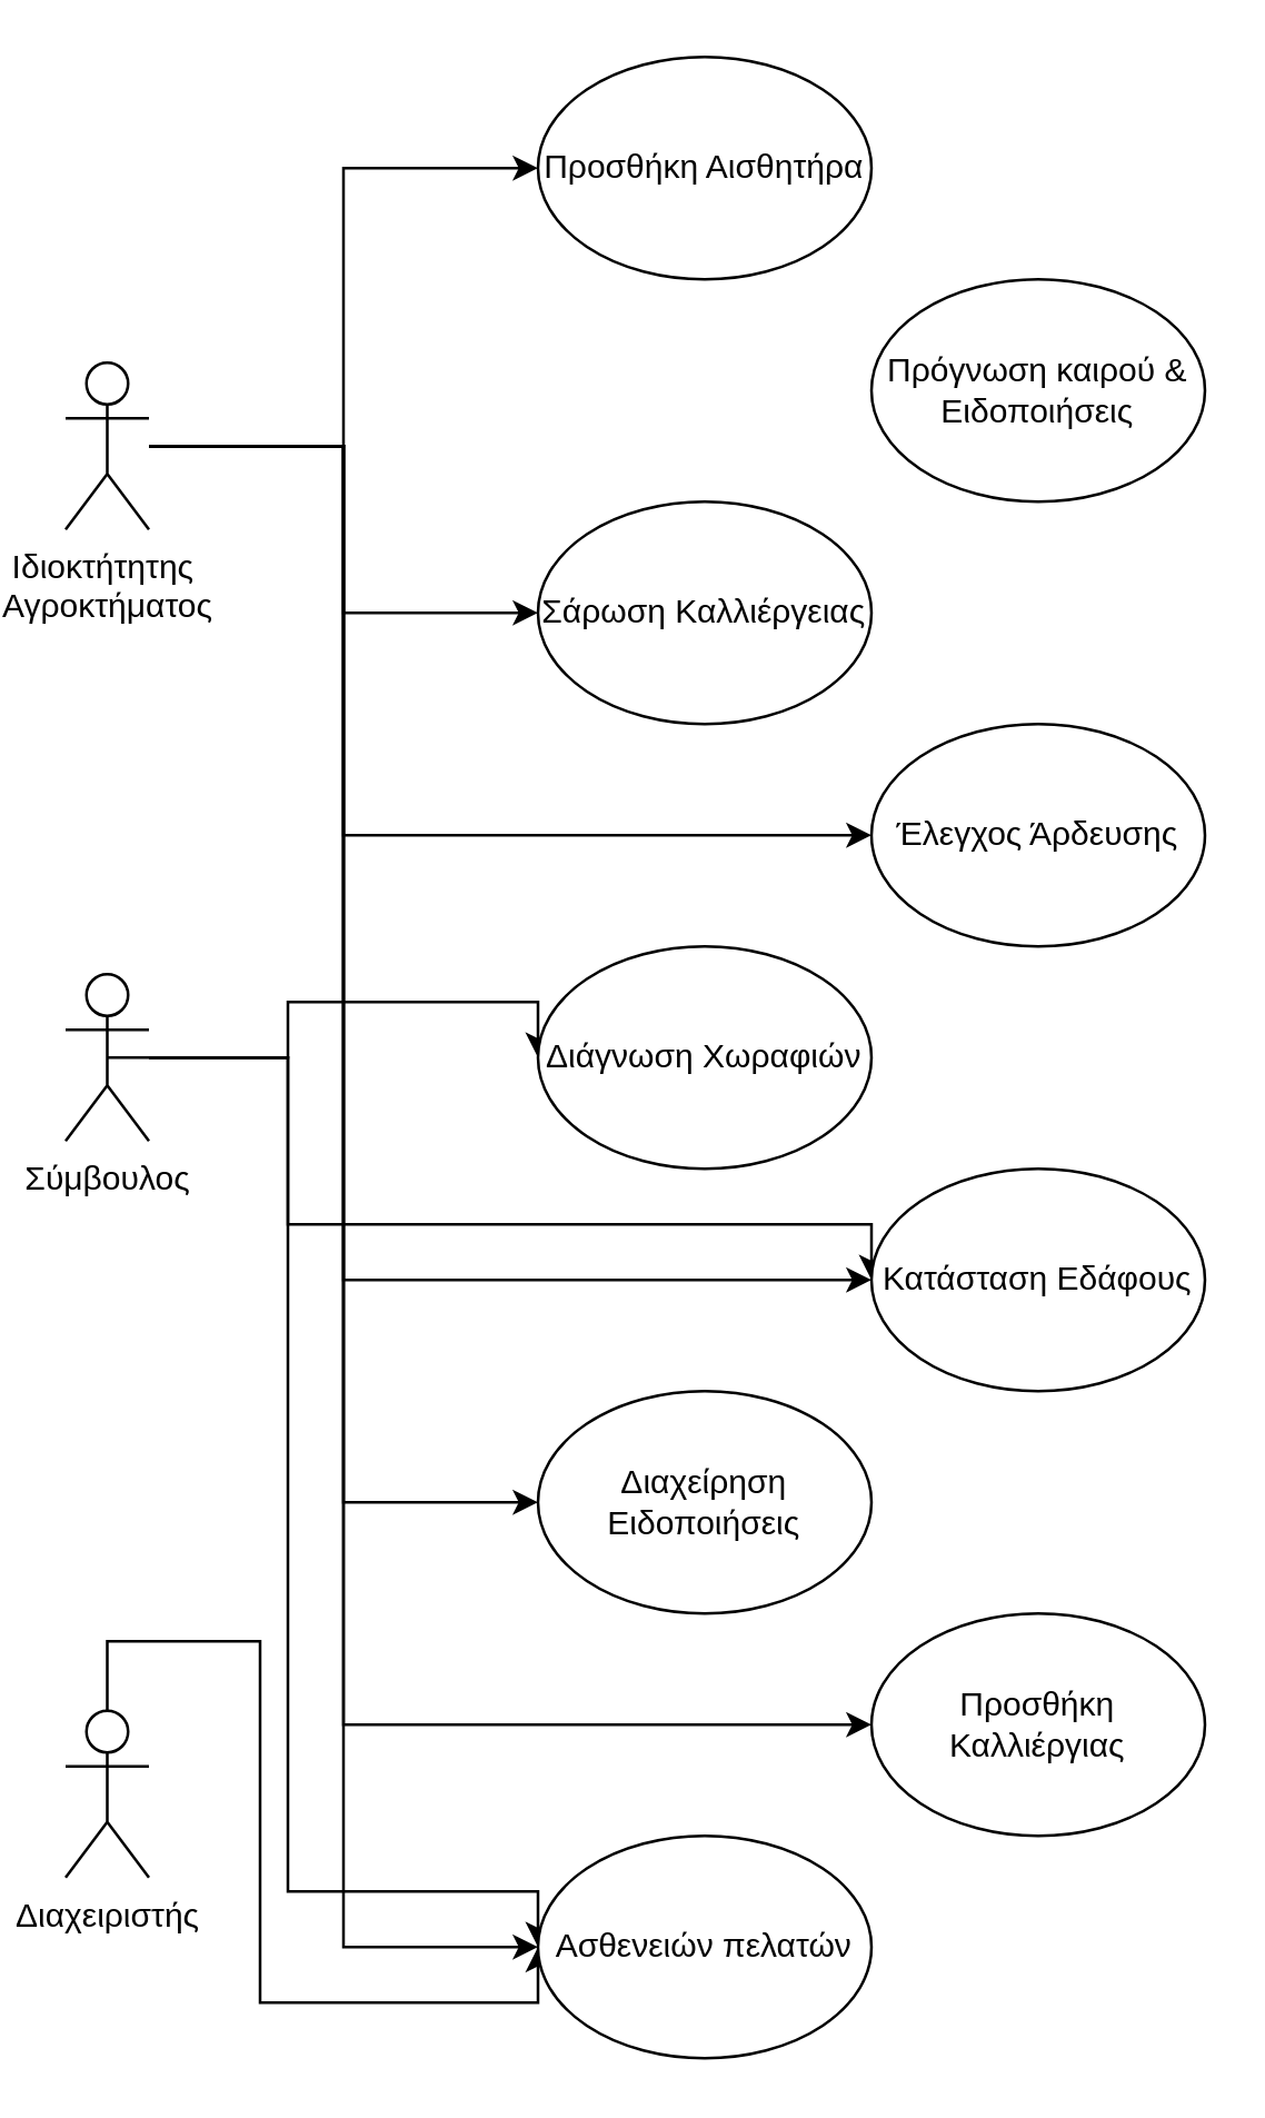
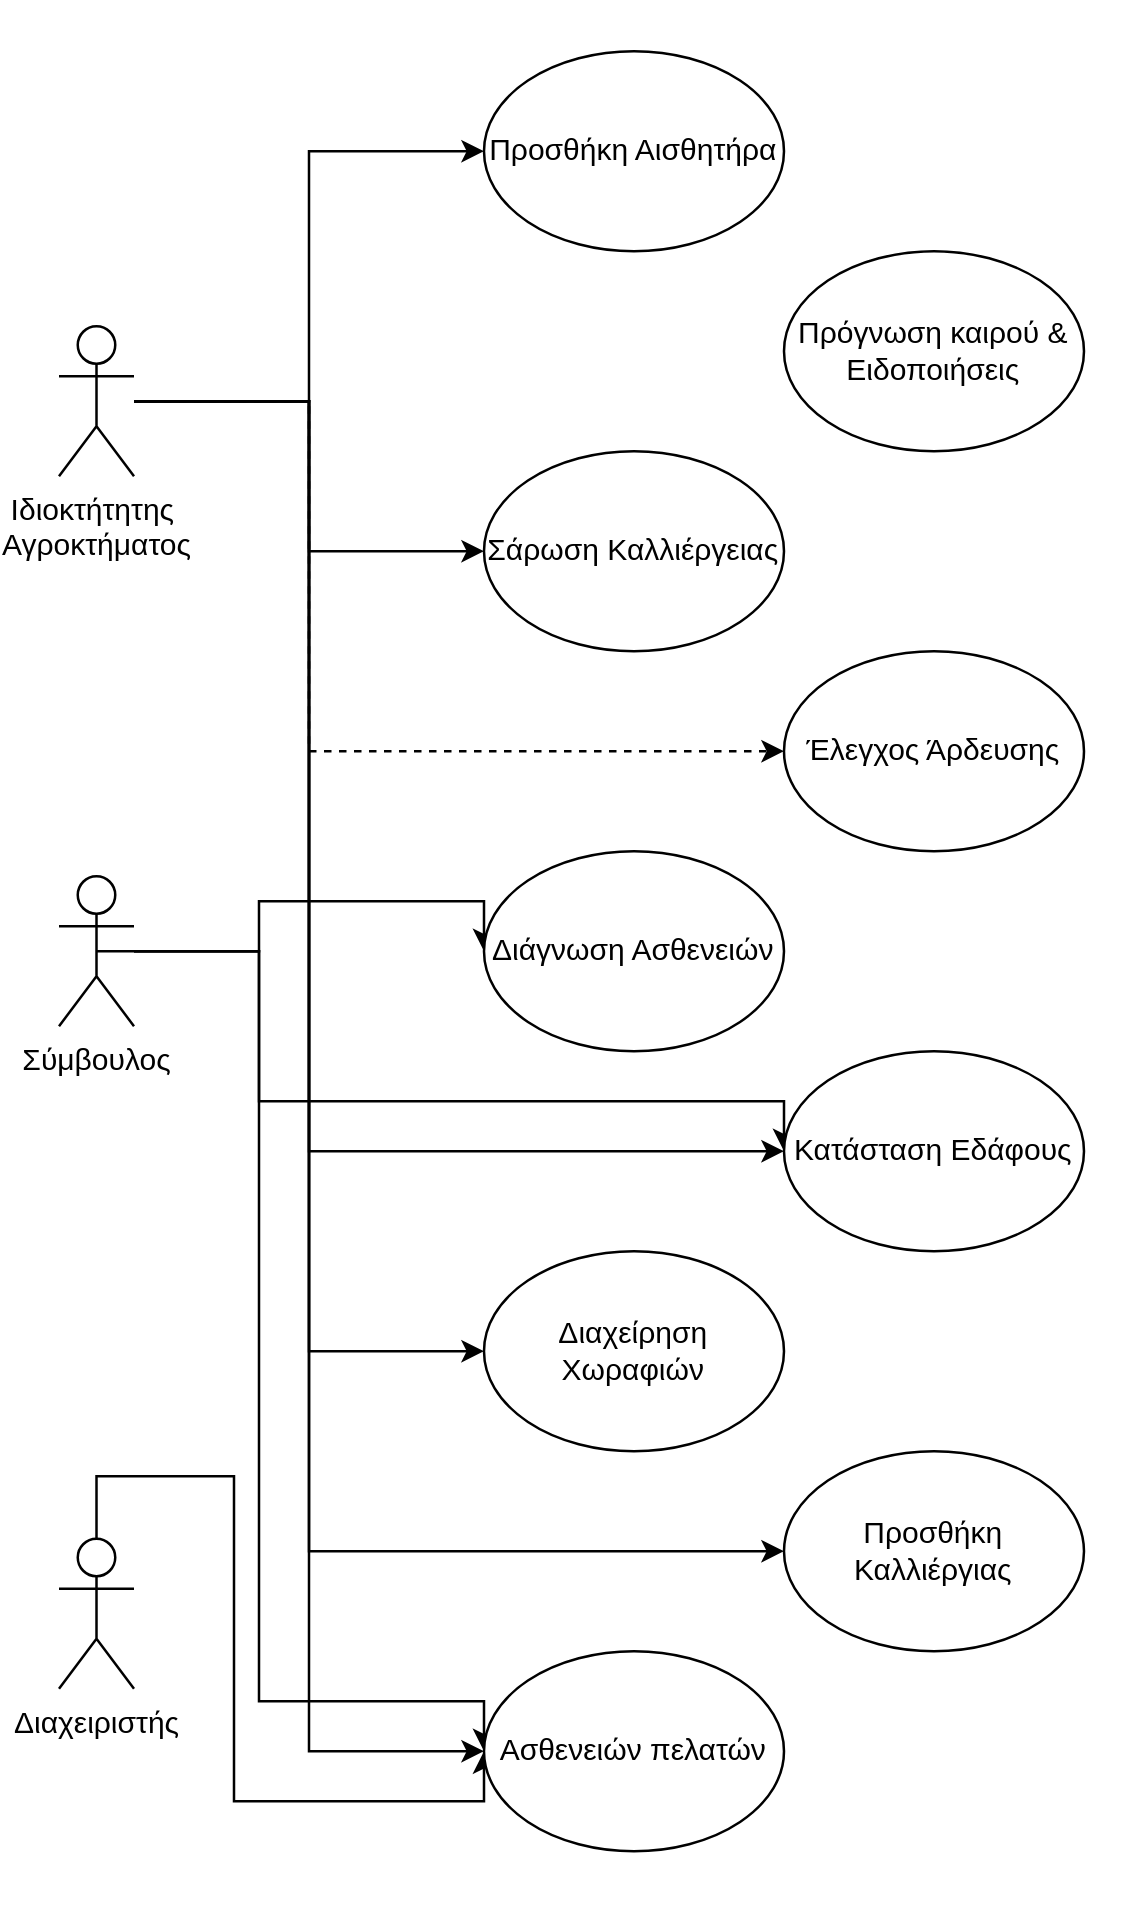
  <mxCell id="0" />
  <mxCell id="1" parent="0" />
  <mxCell id="2" style="edgeStyle=orthogonalEdgeStyle;rounded=0;orthogonalLoop=1;jettySize=auto;html=1;entryX=0;entryY=0.5;entryDx=0;entryDy=0;" edge="1" parent="1" source="9" target="23"><mxGeometry relative="1" as="geometry" /></mxCell>
  <mxCell id="3" style="edgeStyle=orthogonalEdgeStyle;rounded=0;orthogonalLoop=1;jettySize=auto;html=1;" edge="1" parent="1" source="9" target="17"><mxGeometry relative="1" as="geometry" /></mxCell>
- <mxCell id="4" style="edgeStyle=orthogonalEdgeStyle;rounded=0;orthogonalLoop=1;jettySize=auto;html=1;entryX=0;entryY=0.5;entryDx=0;entryDy=0;" edge="1" parent="1" source="9" target="19"><mxGeometry relative="1" as="geometry"><Array as="points"><mxPoint x="120" y="160" /><mxPoint x="120" y="300" /></Array></mxGeometry></mxCell>
+ <mxCell id="4" style="edgeStyle=orthogonalEdgeStyle;rounded=0;orthogonalLoop=1;jettySize=auto;html=1;entryX=0;entryY=0.5;entryDx=0;entryDy=0;dashed=1;" edge="1" parent="1" source="9" target="19"><mxGeometry relative="1" as="geometry"><Array as="points"><mxPoint x="120" y="160" /><mxPoint x="120" y="300" /></Array></mxGeometry></mxCell>
  <mxCell id="5" style="edgeStyle=orthogonalEdgeStyle;rounded=0;orthogonalLoop=1;jettySize=auto;html=1;entryX=0;entryY=0.5;entryDx=0;entryDy=0;" edge="1" parent="1" source="9" target="18"><mxGeometry relative="1" as="geometry"><Array as="points"><mxPoint x="120" y="160" /><mxPoint x="120" y="460" /></Array></mxGeometry></mxCell>
  <mxCell id="6" style="edgeStyle=orthogonalEdgeStyle;rounded=0;orthogonalLoop=1;jettySize=auto;html=1;entryX=0;entryY=0.5;entryDx=0;entryDy=0;" edge="1" parent="1" source="9" target="16"><mxGeometry relative="1" as="geometry" /></mxCell>
  <mxCell id="7" style="edgeStyle=orthogonalEdgeStyle;rounded=0;orthogonalLoop=1;jettySize=auto;html=1;entryX=0;entryY=0.5;entryDx=0;entryDy=0;" edge="1" parent="1" source="9" target="21"><mxGeometry relative="1" as="geometry"><Array as="points"><mxPoint x="120" y="160" /><mxPoint x="120" y="620" /></Array></mxGeometry></mxCell>
  <mxCell id="8" style="edgeStyle=orthogonalEdgeStyle;rounded=0;orthogonalLoop=1;jettySize=auto;html=1;entryX=0;entryY=0.5;entryDx=0;entryDy=0;" edge="1" parent="1" source="9" target="22"><mxGeometry relative="1" as="geometry" /></mxCell>
  <mxCell id="9" value="Ιδιοκτήτητης&amp;nbsp;&lt;div&gt;Αγροκτήματος&lt;/div&gt;" style="shape=umlActor;verticalLabelPosition=bottom;verticalAlign=top;html=1;outlineConnect=0;" vertex="1" parent="1"><mxGeometry x="20" y="130" width="30" height="60" as="geometry" /></mxCell>
  <mxCell id="10" style="edgeStyle=orthogonalEdgeStyle;rounded=0;orthogonalLoop=1;jettySize=auto;html=1;entryX=0;entryY=0.5;entryDx=0;entryDy=0;" edge="1" parent="1" source="11" target="22"><mxGeometry relative="1" as="geometry"><Array as="points"><mxPoint x="90" y="590" /><mxPoint x="90" y="720" /><mxPoint x="190" y="720" /></Array></mxGeometry></mxCell>
  <mxCell id="11" value="Διαχειριστής" style="shape=umlActor;verticalLabelPosition=bottom;verticalAlign=top;html=1;outlineConnect=0;" vertex="1" parent="1"><mxGeometry x="20" y="615" width="30" height="60" as="geometry" /></mxCell>
  <mxCell id="12" style="edgeStyle=orthogonalEdgeStyle;rounded=0;orthogonalLoop=1;jettySize=auto;html=1;entryX=0;entryY=0.5;entryDx=0;entryDy=0;exitX=0.5;exitY=0.5;exitDx=0;exitDy=0;exitPerimeter=0;" edge="1" parent="1" source="15" target="20"><mxGeometry relative="1" as="geometry"><Array as="points"><mxPoint x="100" y="380" /><mxPoint x="100" y="360" /><mxPoint x="190" y="360" /></Array></mxGeometry></mxCell>
  <mxCell id="13" style="edgeStyle=orthogonalEdgeStyle;rounded=0;orthogonalLoop=1;jettySize=auto;html=1;entryX=0;entryY=0.5;entryDx=0;entryDy=0;" edge="1" parent="1" source="15" target="18"><mxGeometry relative="1" as="geometry"><Array as="points"><mxPoint x="100" y="380" /><mxPoint x="100" y="440" /><mxPoint x="310" y="440" /></Array></mxGeometry></mxCell>
  <mxCell id="14" style="edgeStyle=orthogonalEdgeStyle;rounded=0;orthogonalLoop=1;jettySize=auto;html=1;entryX=0;entryY=0.5;entryDx=0;entryDy=0;" edge="1" parent="1" source="15" target="22"><mxGeometry relative="1" as="geometry"><Array as="points"><mxPoint x="100" y="380" /><mxPoint x="100" y="680" /><mxPoint x="190" y="680" /></Array></mxGeometry></mxCell>
  <mxCell id="15" value="Σύμβουλος" style="shape=umlActor;verticalLabelPosition=bottom;verticalAlign=top;html=1;outlineConnect=0;" vertex="1" parent="1"><mxGeometry x="20" y="350" width="30" height="60" as="geometry" /></mxCell>
- <mxCell id="16" value="Διαχείρηση Ειδοποιήσεις" style="ellipse;whiteSpace=wrap;html=1;" vertex="1" parent="1"><mxGeometry x="190" y="500" width="120" height="80" as="geometry" /></mxCell>
+ <mxCell id="16" value="Διαχείρηση Χωραφιών" style="ellipse;whiteSpace=wrap;html=1;" vertex="1" parent="1"><mxGeometry x="190" y="500" width="120" height="80" as="geometry" /></mxCell>
  <mxCell id="17" value="Σάρωση Καλλιέργειας" style="ellipse;whiteSpace=wrap;html=1;" vertex="1" parent="1"><mxGeometry x="190" y="180" width="120" height="80" as="geometry" /></mxCell>
  <mxCell id="18" value="Κατάσταση Εδάφους" style="ellipse;whiteSpace=wrap;html=1;" vertex="1" parent="1"><mxGeometry x="310" y="420" width="120" height="80" as="geometry" /></mxCell>
  <mxCell id="19" value="Έλεγχος Άρδευσης" style="ellipse;whiteSpace=wrap;html=1;" vertex="1" parent="1"><mxGeometry x="310" y="260" width="120" height="80" as="geometry" /></mxCell>
- <mxCell id="20" value="Διάγνωση Χωραφιών" style="ellipse;whiteSpace=wrap;html=1;" vertex="1" parent="1"><mxGeometry x="190" y="340" width="120" height="80" as="geometry" /></mxCell>
+ <mxCell id="20" value="Διάγνωση Ασθενειών" style="ellipse;whiteSpace=wrap;html=1;" vertex="1" parent="1"><mxGeometry x="190" y="340" width="120" height="80" as="geometry" /></mxCell>
  <mxCell id="21" value="Προσθήκη Καλλιέργιας" style="ellipse;whiteSpace=wrap;html=1;" vertex="1" parent="1"><mxGeometry x="310" y="580" width="120" height="80" as="geometry" /></mxCell>
  <mxCell id="22" value="Ασθενειών πελατών" style="ellipse;whiteSpace=wrap;html=1;" vertex="1" parent="1"><mxGeometry x="190" y="660" width="120" height="80" as="geometry" /></mxCell>
  <mxCell id="23" value="Προσθήκη Αισθητήρα" style="ellipse;whiteSpace=wrap;html=1;" vertex="1" parent="1"><mxGeometry x="190" y="20" width="120" height="80" as="geometry" /></mxCell>
  <mxCell id="24" value="Πρόγνωση καιρού &amp;amp; Ειδοποιήσεις" style="ellipse;whiteSpace=wrap;html=1;" vertex="1" parent="1"><mxGeometry x="310" y="100" width="120" height="80" as="geometry" /></mxCell>
